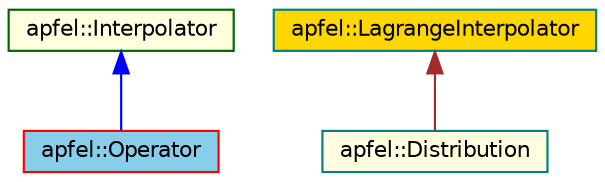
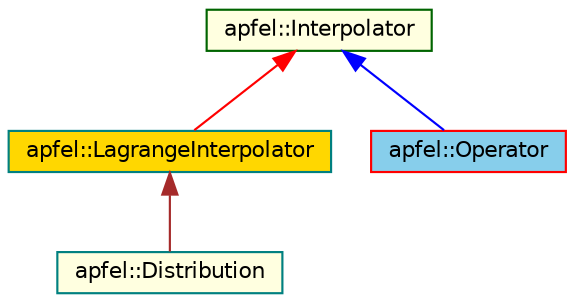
  digraph {
    node [color=teal fillcolor=lightyellow fontname=Helvetica fontsize=10 shape=record style=filled]
    edge [dir=back fontname=Helvetica fontsize=10 labelfontname=Helvetica labelfontsize=10 style=solid]
    n1 [color=darkgreen fontcolor=black height=0.2 label="apfel::Interpolator" width=0.4]
    n2 [fillcolor=gold height=0.2 label="apfel::LagrangeInterpolator" width=0.4]
    n3 [color=red fillcolor=skyblue height=0.2 label="apfel::Operator" width=0.4]
    n4 [height=0.2 label="apfel::Distribution" width=0.4]
+   n1 -> n2 [color=red]
    n1 -> n3 [color=blue]
    n2 -> n4 [color=brown]
  }
